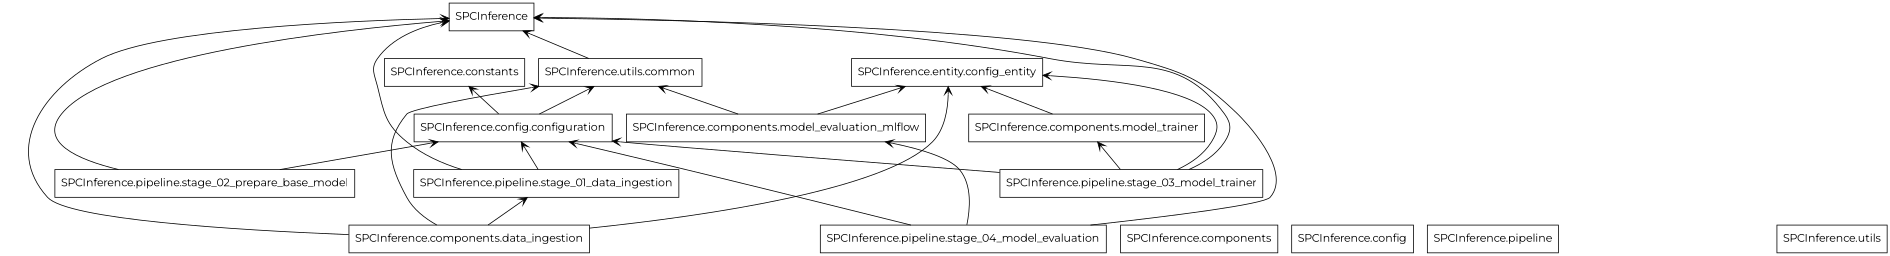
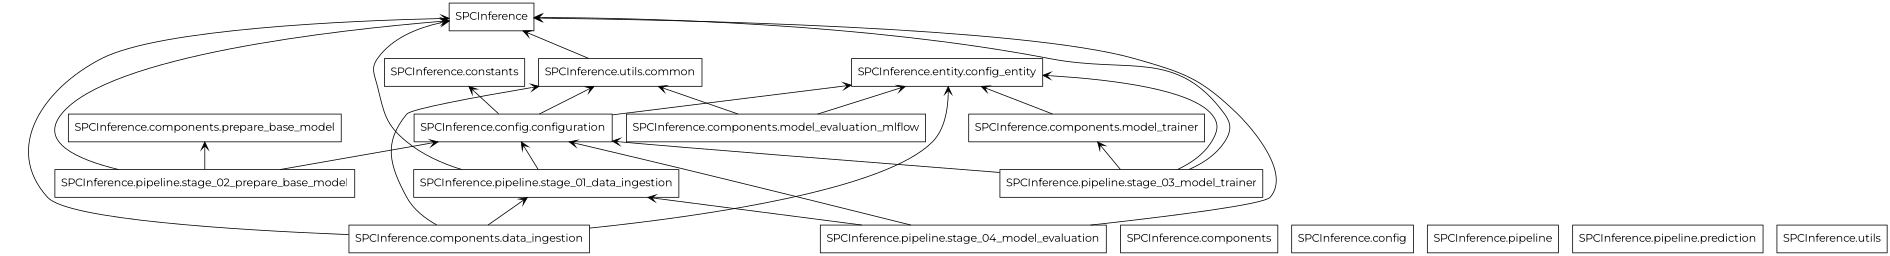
  digraph {
    fontname=Montserrat
    rankdir=BT
    node [color=black fontname=Montserrat shape=box style=solid]
    edge [arrowhead=open arrowtail=none fontname=Montserrat]
    n1 [label=SPCInference]
    n2 [label="SPCInference.components"]
    n3 [label="SPCInference.components.data_ingestion"]
    n4 [label="SPCInference.entity.config_entity"]
    n5 [label="SPCInference.utils.common"]
    n6 [label="SPCInference.pipeline.stage_01_data_ingestion"]
    n7 [label="SPCInference.components.model_evaluation_mlflow"]
    n8 [label="SPCInference.components.model_trainer"]
+   n9 [label="SPCInference.components.prepare_base_model"]
    n10 [label="SPCInference.config"]
    n11 [label="SPCInference.config.configuration"]
    n12 [label="SPCInference.constants"]
    n13 [label="SPCInference.pipeline"]
+   n14 [label="SPCInference.pipeline.prediction"]
    n15 [label="SPCInference.pipeline.stage_02_prepare_base_model"]
    n16 [label="SPCInference.pipeline.stage_03_model_trainer"]
    n17 [label="SPCInference.pipeline.stage_04_model_evaluation"]
    n18 [label="SPCInference.utils"]
    n3 -> n1
    n3 -> n4
    n3 -> n5
    n3 -> n6
    n5 -> n1
    n6 -> n1
    n6 -> n11
    n7 -> n4
    n7 -> n5
    n8 -> n4
+   n11 -> n4
    n11 -> n5
    n11 -> n12
    n15 -> n1
+   n15 -> n9
    n15 -> n11
    n16 -> n1
    n16 -> n4
    n16 -> n8
    n16 -> n11
    n17 -> n1
-   n17 -> n7
+   n17 -> n6
    n17 -> n11
  }
